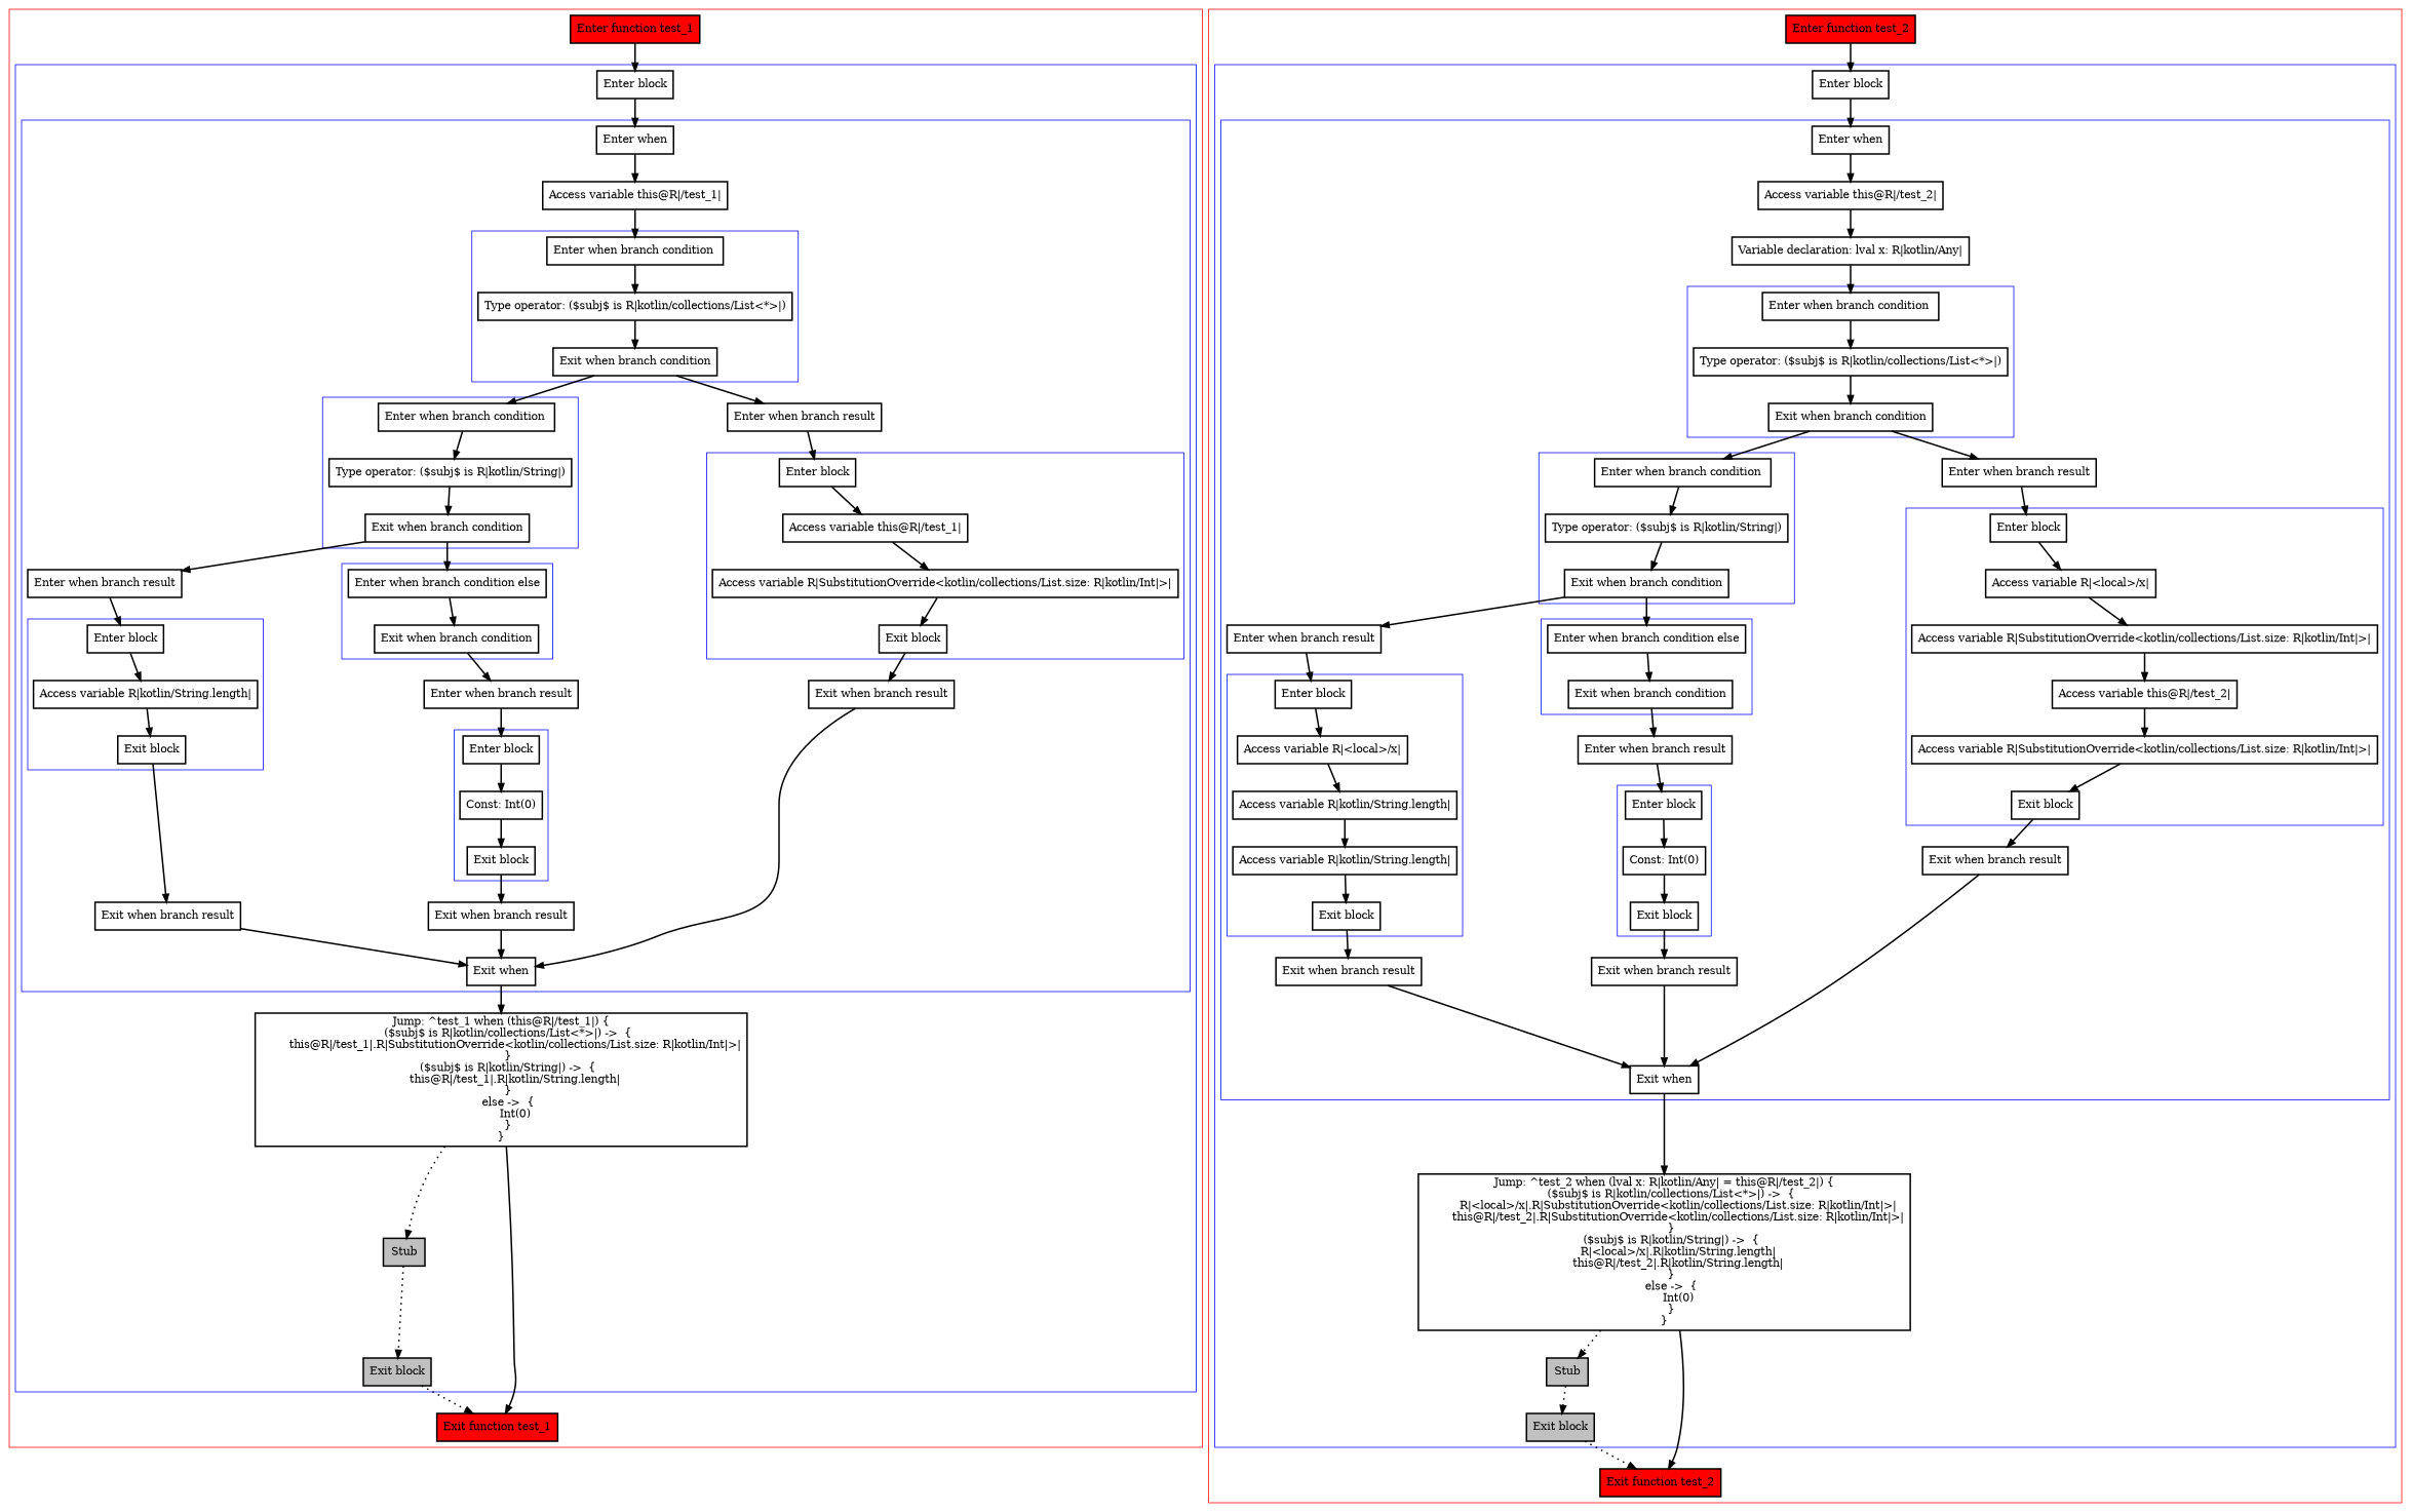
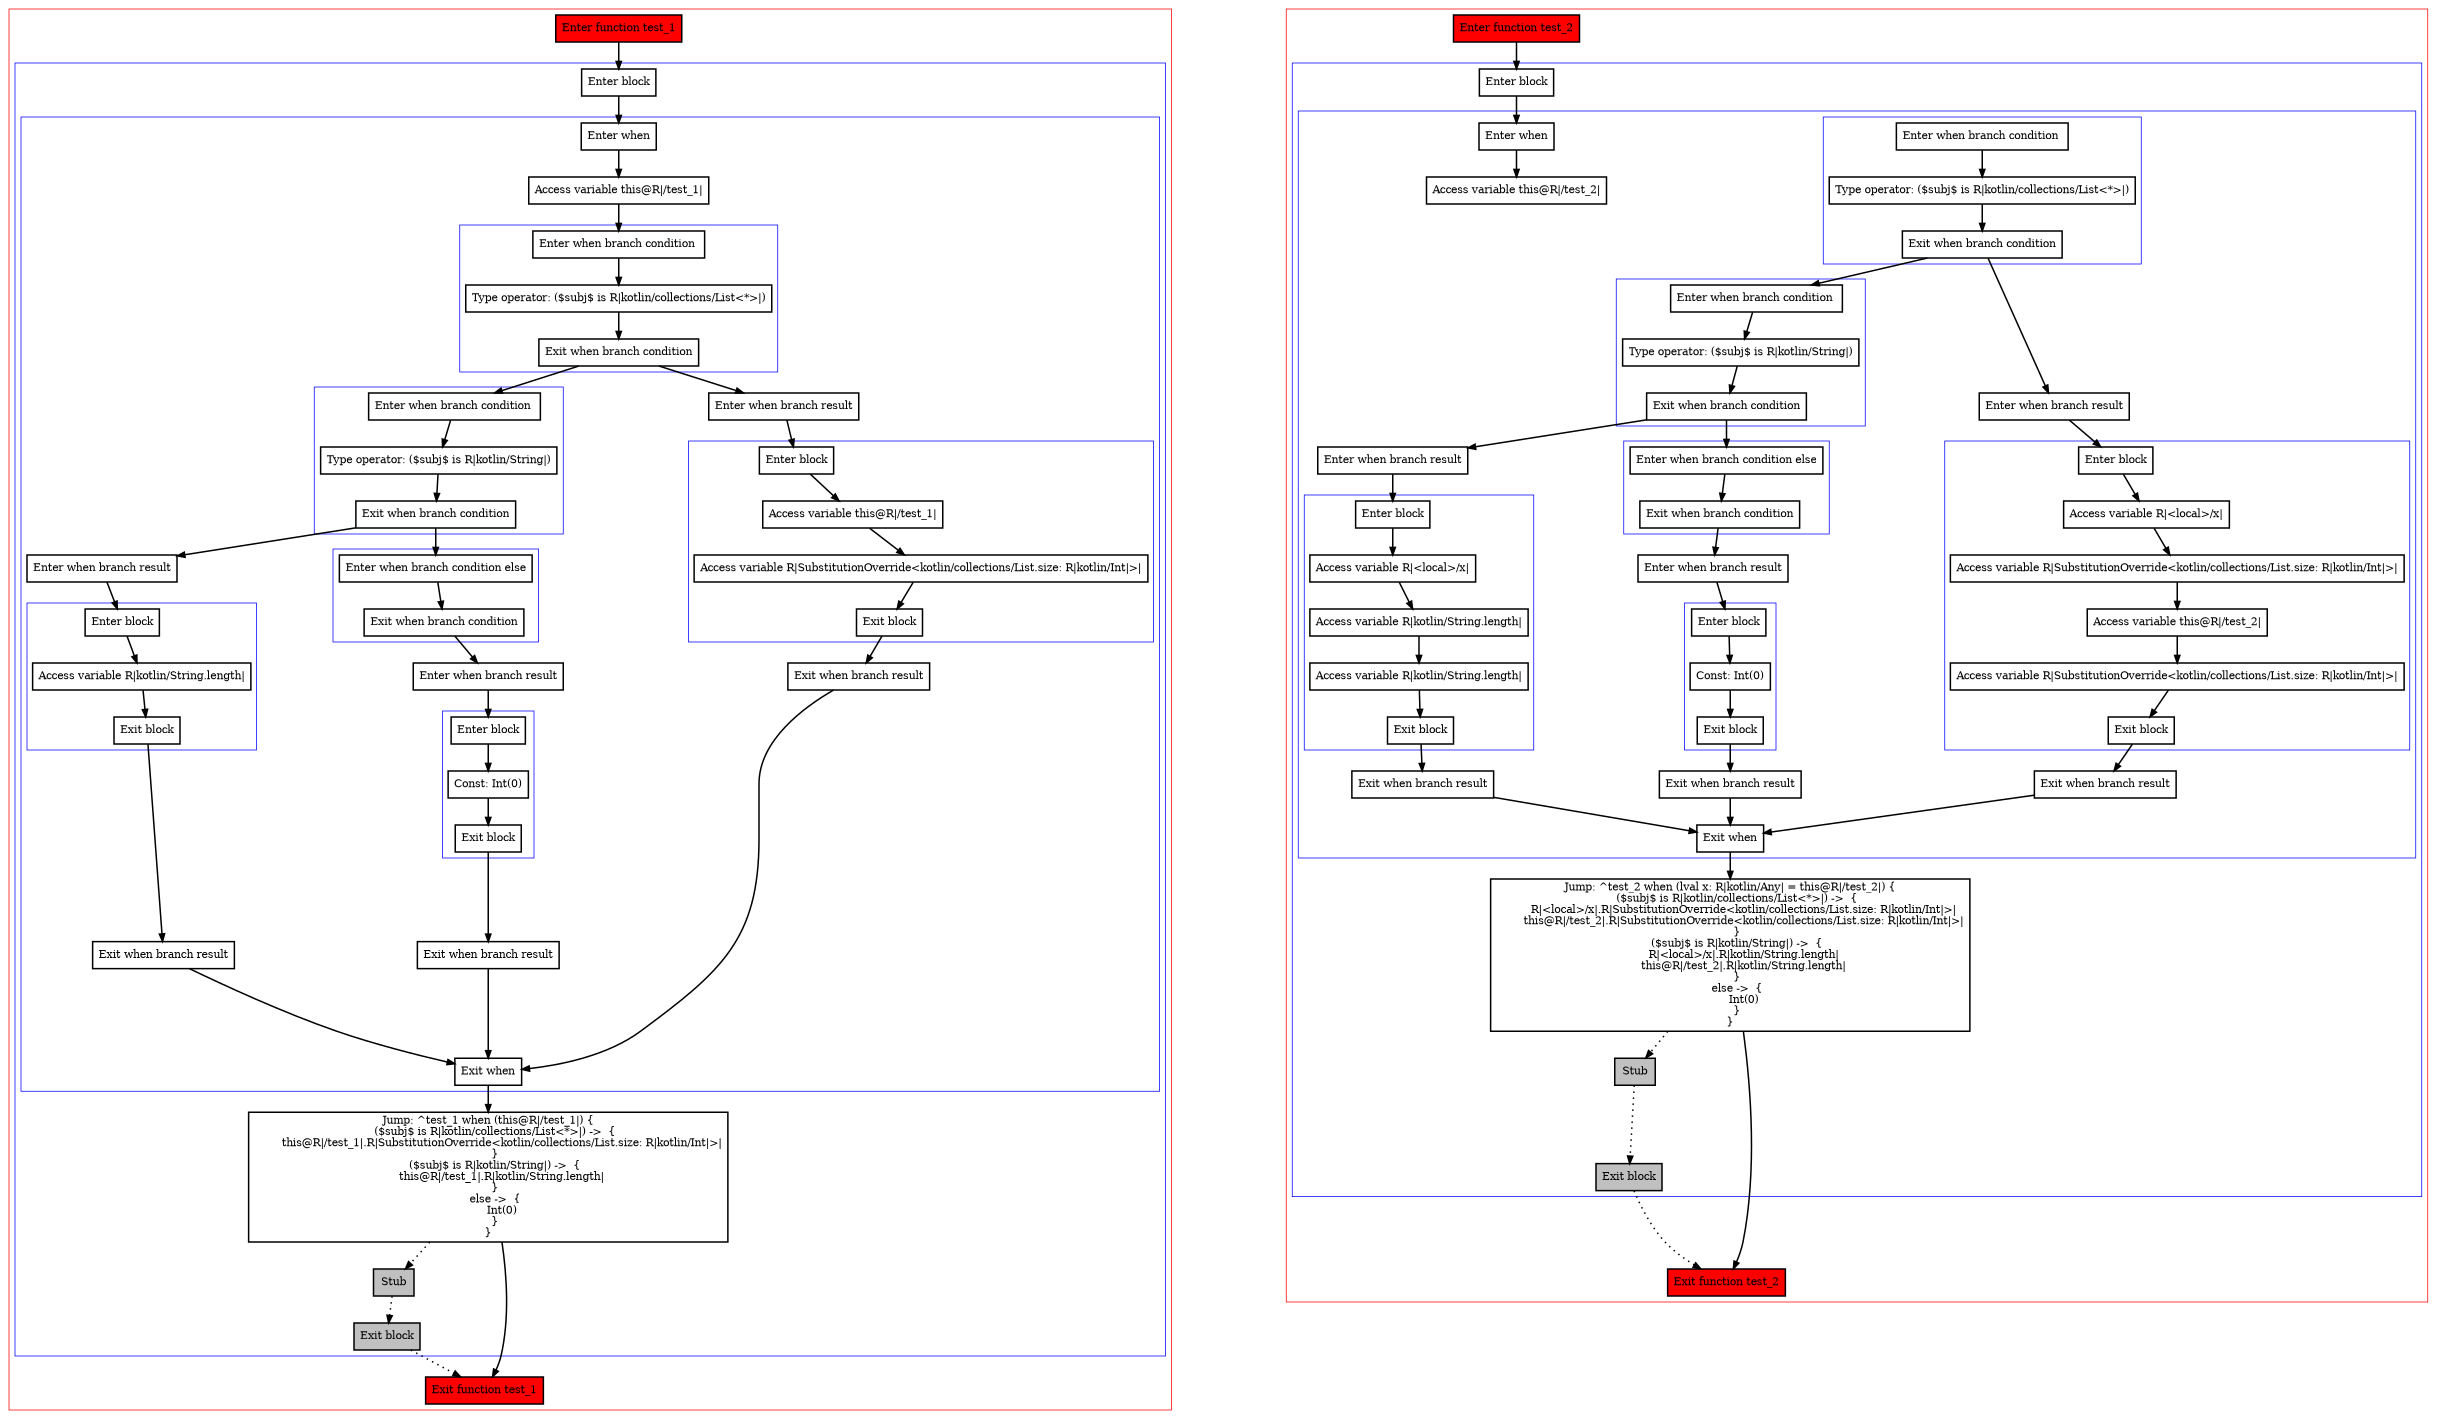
  digraph {
    nodesep=3
    node [penwidth=2 shape=box]
    edge [penwidth=2]
    n1 [label="Enter when branch condition "]
    n2 [label="Type operator: ($subj$ is R|kotlin/collections/List<*>|)"]
    n3 [label="Exit when branch condition"]
    n4 [label="Enter when branch condition "]
    n5 [label="Type operator: ($subj$ is R|kotlin/String|)"]
    n6 [label="Exit when branch condition"]
    n7 [label="Enter when branch condition else"]
    n8 [label="Exit when branch condition"]
    n9 [label="Enter block"]
    n10 [label="Const: Int(0)"]
    n11 [label="Exit block"]
    n12 [label="Enter block"]
    n13 [label="Access variable R|kotlin/String.length|"]
    n14 [label="Exit block"]
    n15 [label="Enter block"]
    n16 [label="Access variable this@R|/test_1|"]
    n17 [label="Access variable R|SubstitutionOverride<kotlin/collections/List.size: R|kotlin/Int|>|"]
    n18 [label="Exit block"]
    n19 [label="Enter when"]
    n20 [label="Access variable this@R|/test_1|"]
    n21 [label="Enter when branch result"]
    n22 [label="Exit when branch result"]
    n23 [label="Enter when branch result"]
    n24 [label="Exit when branch result"]
    n25 [label="Enter when branch result"]
    n26 [label="Exit when branch result"]
    n27 [label="Exit when"]
    n28 [label="Enter block"]
    n29 [label="Jump: ^test_1 when (this@R|/test_1|) {\n    ($subj$ is R|kotlin/collections/List<*>|) ->  {\n        this@R|/test_1|.R|SubstitutionOverride<kotlin/collections/List.size: R|kotlin/Int|>|\n    }\n    ($subj$ is R|kotlin/String|) ->  {\n        this@R|/test_1|.R|kotlin/String.length|\n    }\n    else ->  {\n        Int(0)\n    }\n}\n"]
    n30 [fillcolor=gray label=Stub style=filled]
    n31 [fillcolor=gray label="Exit block" style=filled]
    n32 [fillcolor=red label="Enter function test_1" style=filled]
    n33 [fillcolor=red label="Exit function test_1" style=filled]
    n34 [label="Enter when branch condition "]
    n35 [label="Type operator: ($subj$ is R|kotlin/collections/List<*>|)"]
    n36 [label="Exit when branch condition"]
    n37 [label="Enter when branch condition "]
    n38 [label="Type operator: ($subj$ is R|kotlin/String|)"]
    n39 [label="Exit when branch condition"]
    n40 [label="Enter when branch condition else"]
    n41 [label="Exit when branch condition"]
    n42 [label="Enter block"]
    n43 [label="Const: Int(0)"]
    n44 [label="Exit block"]
    n45 [label="Enter block"]
    n46 [label="Access variable R|<local>/x|"]
    n47 [label="Access variable R|kotlin/String.length|"]
    n48 [label="Access variable R|kotlin/String.length|"]
    n49 [label="Exit block"]
    n50 [label="Enter block"]
    n51 [label="Access variable R|<local>/x|"]
    n52 [label="Access variable R|SubstitutionOverride<kotlin/collections/List.size: R|kotlin/Int|>|"]
    n53 [label="Access variable this@R|/test_2|"]
    n54 [label="Access variable R|SubstitutionOverride<kotlin/collections/List.size: R|kotlin/Int|>|"]
    n55 [label="Exit block"]
    n56 [label="Enter when"]
    n57 [label="Access variable this@R|/test_2|"]
-   n58 [label="Variable declaration: lval x: R|kotlin/Any|"]
    n59 [label="Enter when branch result"]
    n60 [label="Exit when branch result"]
    n61 [label="Enter when branch result"]
    n62 [label="Exit when branch result"]
    n63 [label="Enter when branch result"]
    n64 [label="Exit when branch result"]
    n65 [label="Exit when"]
    n66 [label="Enter block"]
    n67 [label="Jump: ^test_2 when (lval x: R|kotlin/Any| = this@R|/test_2|) {\n    ($subj$ is R|kotlin/collections/List<*>|) ->  {\n        R|<local>/x|.R|SubstitutionOverride<kotlin/collections/List.size: R|kotlin/Int|>|\n        this@R|/test_2|.R|SubstitutionOverride<kotlin/collections/List.size: R|kotlin/Int|>|\n    }\n    ($subj$ is R|kotlin/String|) ->  {\n        R|<local>/x|.R|kotlin/String.length|\n        this@R|/test_2|.R|kotlin/String.length|\n    }\n    else ->  {\n        Int(0)\n    }\n}\n"]
    n68 [fillcolor=gray label=Stub style=filled]
    n69 [fillcolor=gray label="Exit block" style=filled]
    n70 [fillcolor=red label="Enter function test_2" style=filled]
    n71 [fillcolor=red label="Exit function test_2" style=filled]
    subgraph cluster_1 {
      color=red
      n32
      n33
      subgraph cluster_2 {
        color=blue
        n28
        n29
        n30
        n31
        subgraph cluster_3 {
          color=blue
          n19
          n20
          n21
          n22
          n23
          n24
          n25
          n26
          n27
          subgraph cluster_4 {
            color=blue
            n1
            n2
            n3
          }
          subgraph cluster_5 {
            color=blue
            n4
            n5
            n6
          }
          subgraph cluster_6 {
            color=blue
            n7
            n8
          }
          subgraph cluster_7 {
            color=blue
            n9
            n10
            n11
          }
          subgraph cluster_8 {
            color=blue
            n12
            n13
            n14
          }
          subgraph cluster_9 {
            color=blue
            n15
            n16
            n17
            n18
          }
        }
      }
    }
    subgraph cluster_10 {
      color=red
      n70
      n71
      subgraph cluster_11 {
        color=blue
        n66
        n67
        n68
        n69
        subgraph cluster_12 {
          color=blue
          n56
          n57
-         n58
          n59
          n60
          n61
          n62
          n63
          n64
          n65
          subgraph cluster_13 {
            color=blue
            n34
            n35
            n36
          }
          subgraph cluster_14 {
            color=blue
            n37
            n38
            n39
          }
          subgraph cluster_15 {
            color=blue
            n40
            n41
          }
          subgraph cluster_16 {
            color=blue
            n42
            n43
            n44
          }
          subgraph cluster_17 {
            color=blue
            n45
            n46
            n47
            n48
            n49
          }
          subgraph cluster_18 {
            color=blue
            n50
            n51
            n52
            n53
            n54
            n55
          }
        }
      }
    }
    n1 -> n2
    n2 -> n3
    n3 -> n4
    n3 -> n25
    n4 -> n5
    n5 -> n6
    n6 -> n7
    n6 -> n23
    n7 -> n8
    n8 -> n21
    n9 -> n10
    n10 -> n11
    n11 -> n22
    n12 -> n13
    n13 -> n14
    n14 -> n24
    n15 -> n16
    n16 -> n17
    n17 -> n18
    n18 -> n26
    n19 -> n20
    n20 -> n1
    n21 -> n9
    n22 -> n27
    n23 -> n12
    n24 -> n27
    n25 -> n15
    n26 -> n27
    n27 -> n29
    n28 -> n19
    n29 -> n30 [style=dotted]
    n29 -> n33
    n30 -> n31 [style=dotted]
    n31 -> n33 [style=dotted]
    n32 -> n28
    n34 -> n35
    n35 -> n36
    n36 -> n37
    n36 -> n63
    n37 -> n38
    n38 -> n39
    n39 -> n40
    n39 -> n61
    n40 -> n41
    n41 -> n59
    n42 -> n43
    n43 -> n44
    n44 -> n60
    n45 -> n46
    n46 -> n47
    n47 -> n48
    n48 -> n49
    n49 -> n62
    n50 -> n51
    n51 -> n52
    n52 -> n53
    n53 -> n54
    n54 -> n55
    n55 -> n64
    n56 -> n57
-   n57 -> n58
-   n58 -> n34
    n59 -> n42
    n60 -> n65
    n61 -> n45
    n62 -> n65
    n63 -> n50
    n64 -> n65
    n65 -> n67
    n66 -> n56
    n67 -> n68 [style=dotted]
    n67 -> n71
    n68 -> n69 [style=dotted]
    n69 -> n71 [style=dotted]
    n70 -> n66
  }
